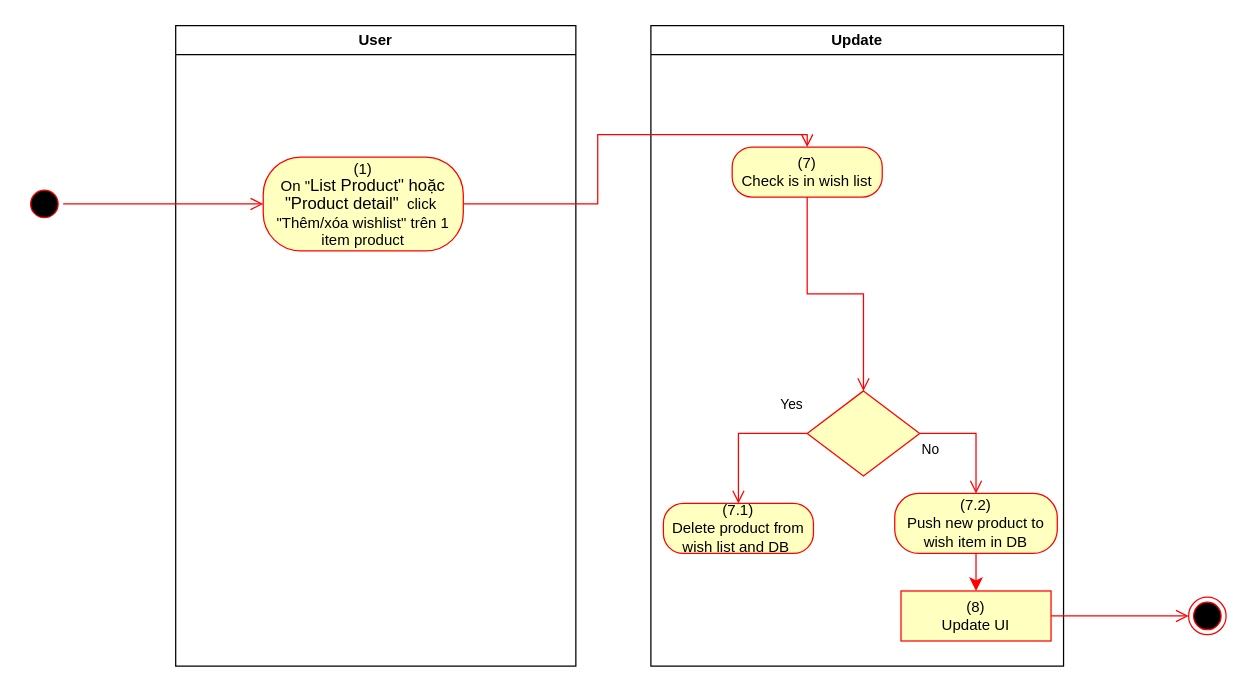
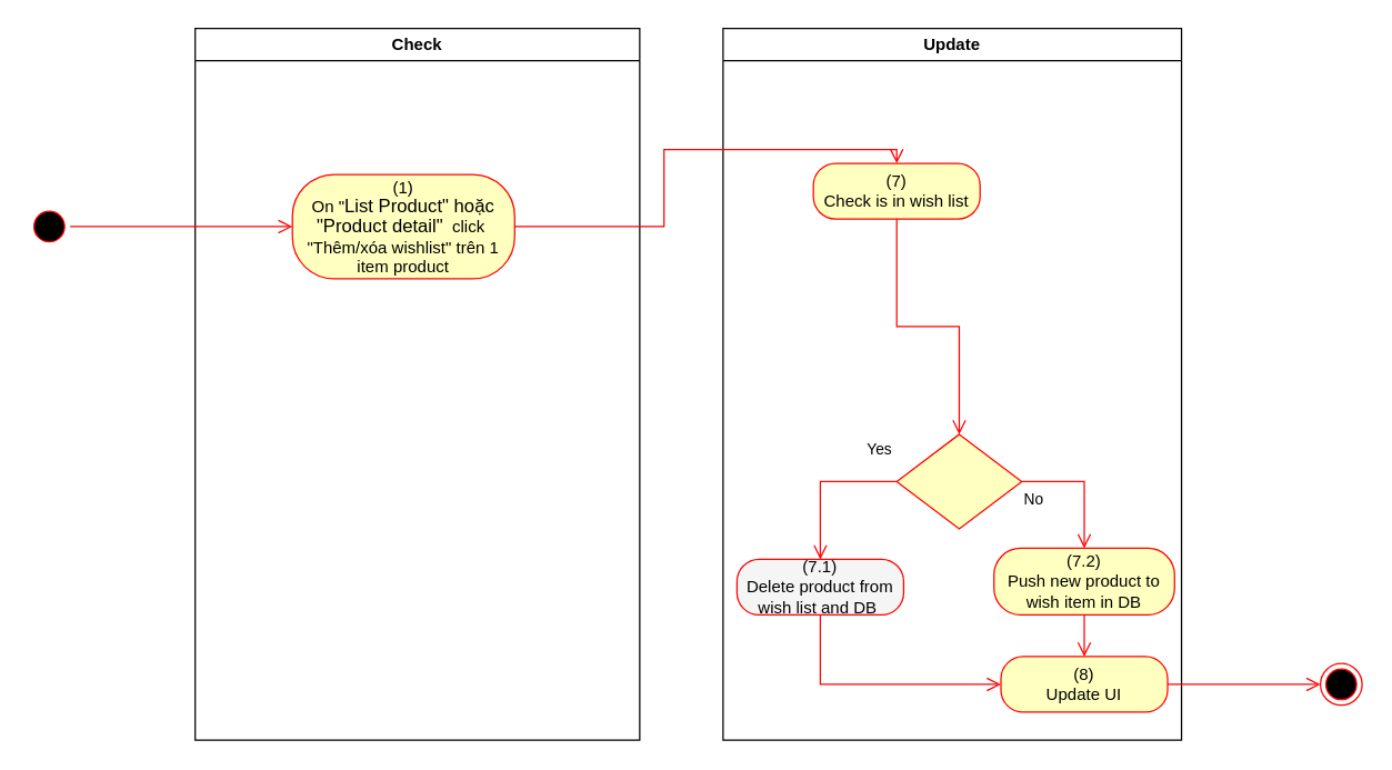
  <mxCell id="0" />
  <mxCell id="1" parent="0" />
- <mxCell id="2" value="User" style="swimlane;whiteSpace=wrap" vertex="1" parent="1"><mxGeometry x="140" y="20" width="320" height="512" as="geometry"><mxRectangle x="120" y="128" width="60" height="23" as="alternateBounds" /></mxGeometry></mxCell>
+ <mxCell id="2" value="Check" style="swimlane;whiteSpace=wrap" vertex="1" parent="1"><mxGeometry x="140" y="20" width="320" height="512" as="geometry"><mxRectangle x="120" y="128" width="60" height="23" as="alternateBounds" /></mxGeometry></mxCell>
  <mxCell id="3" value="&lt;span&gt;(1)&lt;/span&gt;&lt;br style=&quot;padding: 0px ; margin: 0px&quot;&gt;&lt;span&gt;On &quot;&lt;/span&gt;&lt;span lang=&quot;EN-GB&quot; style=&quot;font-size: 10.0pt ; line-height: 107% ; font-family: &amp;#34;arial&amp;#34; , sans-serif&quot;&gt;List Product&quot; hoặc &quot;Product detail&quot;&lt;/span&gt;&lt;span&gt;&amp;nbsp; click&amp;nbsp;&lt;/span&gt;&lt;br style=&quot;padding: 0px ; margin: 0px&quot;&gt;&lt;span&gt;&quot;&lt;/span&gt;Thêm/xóa wishlist&lt;span&gt;&quot; trên 1 item product&lt;/span&gt;" style="rounded=1;whiteSpace=wrap;html=1;arcSize=40;fontColor=#000000;fillColor=#ffffc0;strokeColor=#ff0000;" vertex="1" parent="2"><mxGeometry x="70" y="105" width="160" height="75" as="geometry" /></mxCell>
  <mxCell id="4" value="Update" style="swimlane;whiteSpace=wrap;startSize=23;" vertex="1" parent="1"><mxGeometry x="520" y="20" width="330" height="512" as="geometry" /></mxCell>
  <mxCell id="5" value="(7)&lt;br&gt;Check is in wish list" style="rounded=1;whiteSpace=wrap;html=1;arcSize=40;fontColor=#000000;fillColor=#ffffc0;strokeColor=#ff0000;" vertex="1" parent="4"><mxGeometry x="65" y="97" width="120" height="40" as="geometry" /></mxCell>
  <mxCell id="6" value="" style="edgeStyle=orthogonalEdgeStyle;html=1;verticalAlign=bottom;endArrow=open;endSize=8;strokeColor=#ff0000;rounded=0;entryX=0.5;entryY=0;entryDx=0;entryDy=0;" edge="1" parent="4" source="5" target="7"><mxGeometry relative="1" as="geometry"><mxPoint x="165" y="442" as="targetPoint" /></mxGeometry></mxCell>
  <mxCell id="7" value="" style="rhombus;whiteSpace=wrap;html=1;fillColor=#ffffc0;strokeColor=#ff0000;" vertex="1" parent="4"><mxGeometry x="125" y="292" width="90" height="68" as="geometry" /></mxCell>
  <mxCell id="8" value="No" style="edgeStyle=orthogonalEdgeStyle;html=1;align=left;verticalAlign=top;endArrow=open;endSize=8;strokeColor=#ff0000;rounded=0;exitX=1;exitY=0.5;exitDx=0;exitDy=0;" edge="1" parent="4" source="7" target="9"><mxGeometry x="-1" relative="1" as="geometry"><mxPoint x="170" y="552" as="targetPoint" /></mxGeometry></mxCell>
  <mxCell id="9" value="(7.2)&lt;br&gt;Push new product to wish item in DB" style="rounded=1;whiteSpace=wrap;html=1;arcSize=40;fontColor=#000000;fillColor=#ffffc0;strokeColor=#ff0000;" vertex="1" parent="4"><mxGeometry x="195" y="374" width="130" height="48" as="geometry" /></mxCell>
- <mxCell id="10" value="(8)&lt;br&gt;Update UI" style="whiteSpace=wrap;html=1;arcSize=40;fontColor=#000000;fillColor=#ffffc0;strokeColor=#ff0000;rounded=0;" vertex="1" parent="4"><mxGeometry x="200" y="452" width="120" height="40" as="geometry" /></mxCell>
- <mxCell id="11" value="" style="edgeStyle=orthogonalEdgeStyle;html=1;verticalAlign=bottom;endArrow=classic;endSize=8;strokeColor=#ff0000;rounded=0;exitX=0.5;exitY=1;exitDx=0;exitDy=0;entryX=0.5;entryY=0;entryDx=0;entryDy=0;" edge="1" parent="4" source="9" target="10"><mxGeometry relative="1" as="geometry"><mxPoint x="170" y="642" as="targetPoint" /></mxGeometry></mxCell>
- <mxCell id="12" value="(7.1)&lt;br&gt;Delete product from wish list and DB&amp;nbsp;" style="rounded=1;whiteSpace=wrap;html=1;arcSize=40;fontColor=#000000;fillColor=#ffffc0;strokeColor=#ff0000;" vertex="1" parent="4"><mxGeometry x="10" y="382" width="120" height="40" as="geometry" /></mxCell>
+ <mxCell id="10" value="(8)&lt;br&gt;Update UI" style="rounded=1;whiteSpace=wrap;html=1;arcSize=40;fontColor=#000000;fillColor=#ffffc0;strokeColor=#ff0000;" vertex="1" parent="4"><mxGeometry x="200" y="452" width="120" height="40" as="geometry" /></mxCell>
+ <mxCell id="11" value="" style="edgeStyle=orthogonalEdgeStyle;html=1;verticalAlign=bottom;endArrow=open;endSize=8;strokeColor=#ff0000;rounded=0;exitX=0.5;exitY=1;exitDx=0;exitDy=0;entryX=0.5;entryY=0;entryDx=0;entryDy=0;" edge="1" parent="4" source="9" target="10"><mxGeometry relative="1" as="geometry"><mxPoint x="170" y="642" as="targetPoint" /></mxGeometry></mxCell>
+ <mxCell id="12" value="(7.1)&lt;br&gt;Delete product from wish list and DB&amp;nbsp;" style="rounded=1;whiteSpace=wrap;html=1;arcSize=40;fontColor=#000000;fillColor=#f5f5f5;strokeColor=#ff0000;" vertex="1" parent="4"><mxGeometry x="10" y="382" width="120" height="40" as="geometry" /></mxCell>
  <mxCell id="13" value="Yes" style="edgeStyle=orthogonalEdgeStyle;html=1;align=left;verticalAlign=bottom;endArrow=open;endSize=8;strokeColor=#ff0000;rounded=0;entryX=0.5;entryY=0;entryDx=0;entryDy=0;exitX=0;exitY=0.5;exitDx=0;exitDy=0;" edge="1" parent="4" source="7" target="12"><mxGeometry x="-0.579" y="-14" relative="1" as="geometry"><mxPoint x="70" y="552" as="targetPoint" /><Array as="points"><mxPoint x="70" y="326" /></Array><mxPoint as="offset" /></mxGeometry></mxCell>
+ <mxCell id="14" value="" style="edgeStyle=orthogonalEdgeStyle;html=1;verticalAlign=bottom;endArrow=open;endSize=8;strokeColor=#ff0000;rounded=0;entryX=0;entryY=0.5;entryDx=0;entryDy=0;exitX=0.5;exitY=1;exitDx=0;exitDy=0;" edge="1" parent="4" source="12" target="10"><mxGeometry relative="1" as="geometry"><mxPoint x="270" y="462" as="targetPoint" /><mxPoint x="200" y="432" as="sourcePoint" /></mxGeometry></mxCell>
  <mxCell id="15" value="" style="ellipse;html=1;shape=startState;fillColor=#000000;strokeColor=#ff0000;" vertex="1" parent="1"><mxGeometry x="20" y="147.5" width="30" height="30" as="geometry" /></mxCell>
  <mxCell id="16" value="" style="edgeStyle=orthogonalEdgeStyle;html=1;verticalAlign=bottom;endArrow=open;endSize=8;strokeColor=#ff0000;rounded=0;entryX=0;entryY=0.5;entryDx=0;entryDy=0;" edge="1" parent="1" source="15" target="3"><mxGeometry relative="1" as="geometry"><mxPoint x="200" y="145" as="targetPoint" /></mxGeometry></mxCell>
  <mxCell id="17" value="" style="edgeStyle=orthogonalEdgeStyle;html=1;verticalAlign=bottom;endArrow=open;endSize=8;strokeColor=#ff0000;rounded=0;entryX=0.5;entryY=0;entryDx=0;entryDy=0;" edge="1" parent="1" source="3" target="5"><mxGeometry relative="1" as="geometry"><mxPoint x="650" y="162.5" as="targetPoint" /></mxGeometry></mxCell>
  <mxCell id="18" value="" style="ellipse;html=1;shape=endState;fillColor=#000000;strokeColor=#ff0000;" vertex="1" parent="1"><mxGeometry x="950" y="477" width="30" height="30" as="geometry" /></mxCell>
  <mxCell id="19" value="" style="edgeStyle=orthogonalEdgeStyle;html=1;verticalAlign=bottom;endArrow=open;endSize=8;strokeColor=#ff0000;rounded=0;exitX=1;exitY=0.5;exitDx=0;exitDy=0;entryX=0;entryY=0.5;entryDx=0;entryDy=0;" edge="1" parent="1" source="10" target="18"><mxGeometry relative="1" as="geometry"><mxPoint x="820" y="652" as="targetPoint" /><mxPoint x="820" y="592" as="sourcePoint" /></mxGeometry></mxCell>
